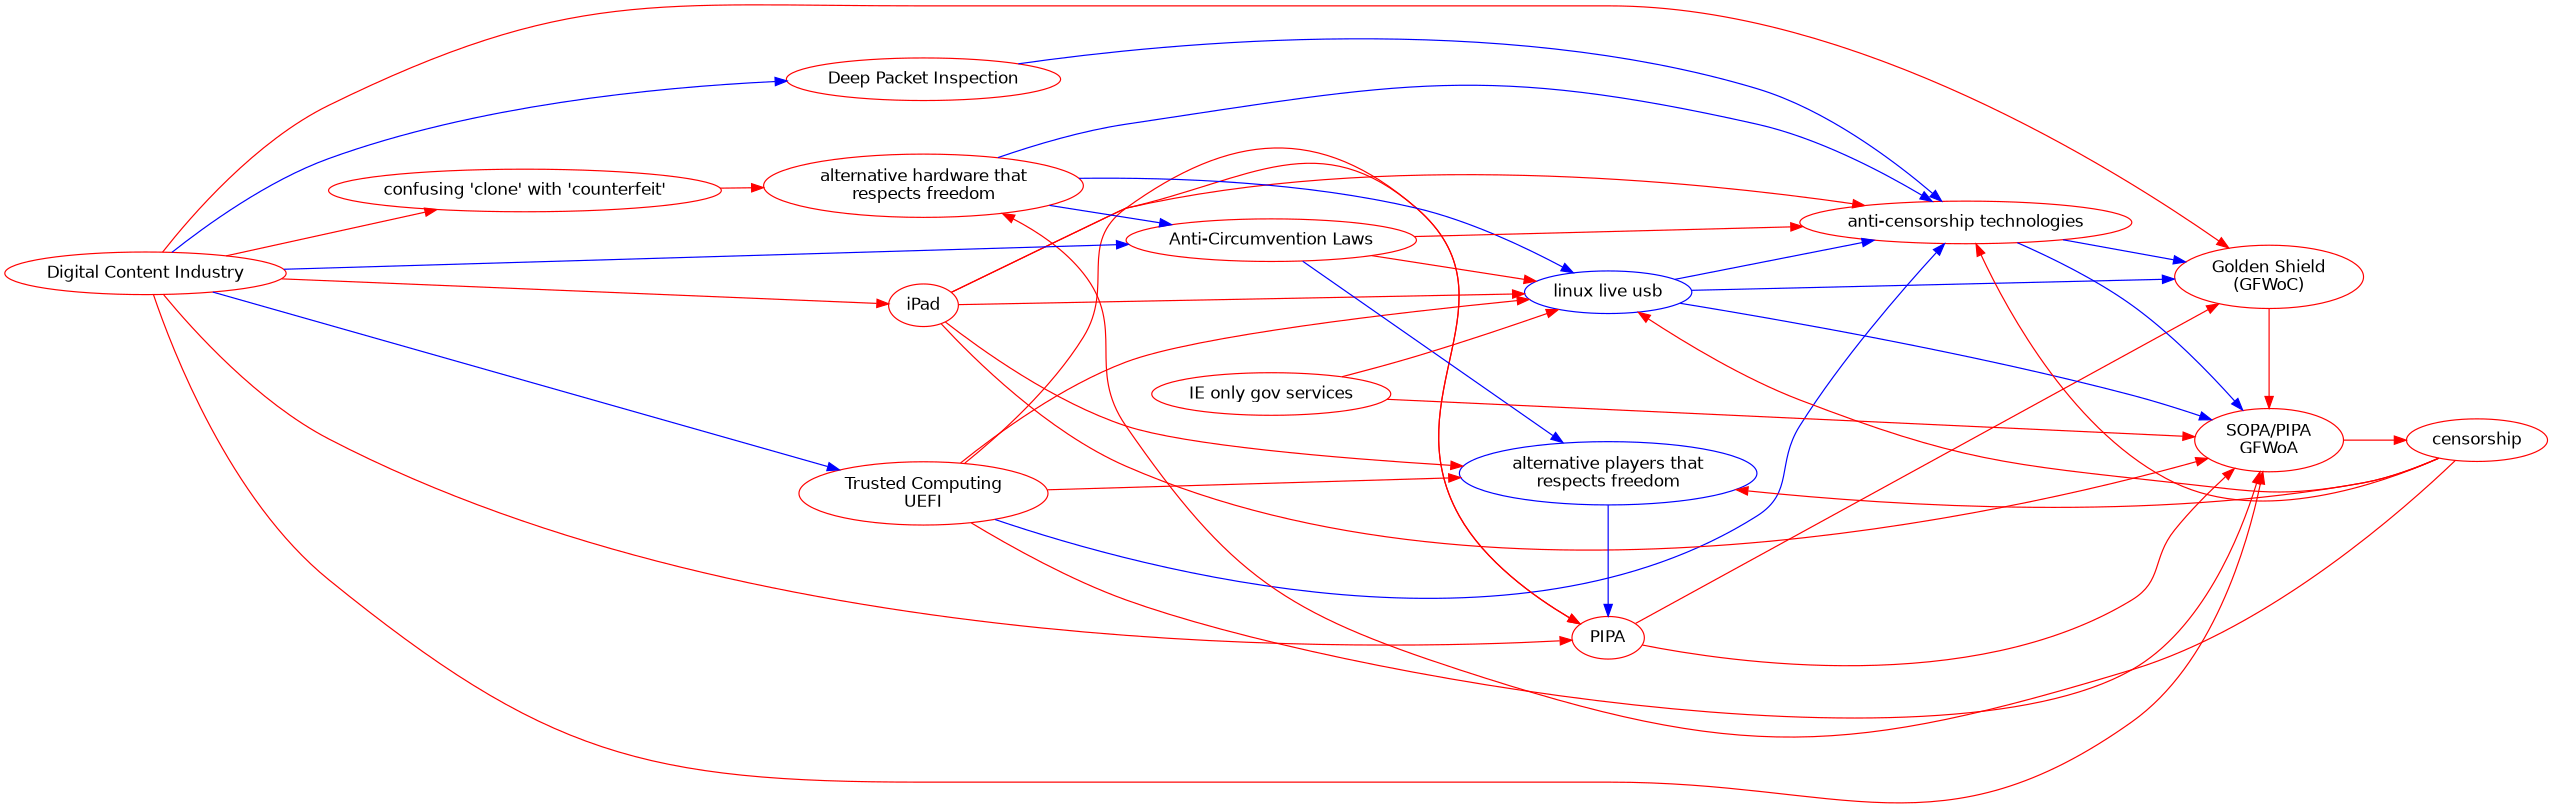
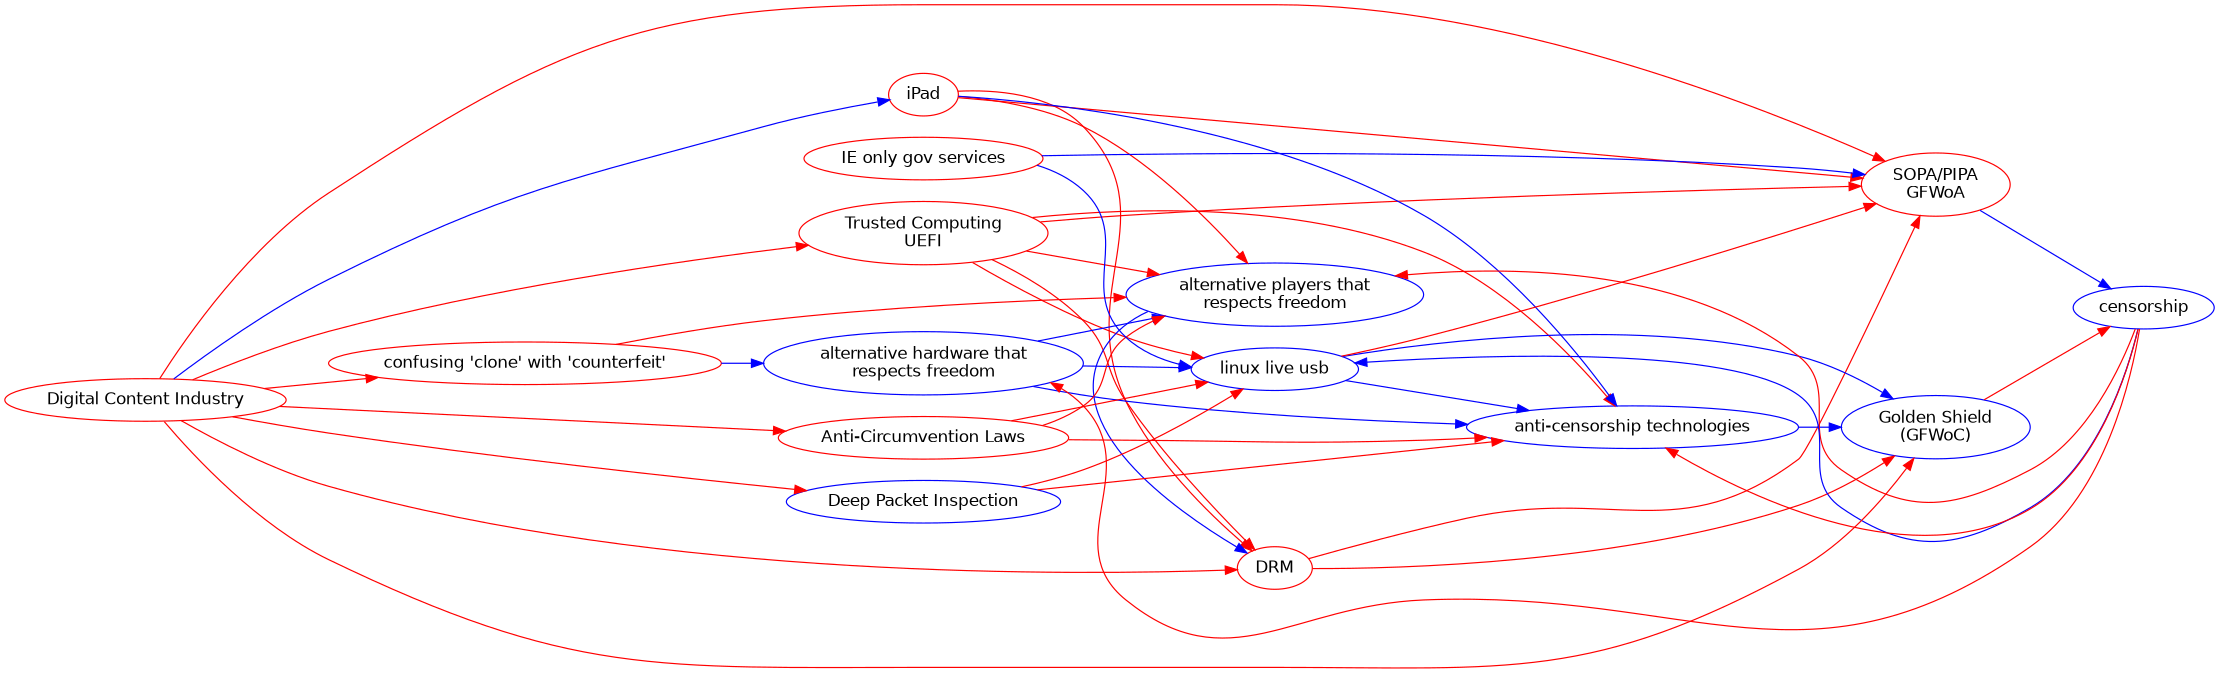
  digraph {
    fontname="DejaVu Sans"
    rankdir=LR
    node [color=red fontname="DejaVu Sans"]
    edge [color=red fontname="DejaVu Sans"]
    n1 [label="Trusted Computing\nUEFI"]
    n2 [label=iPad]
-   n3 [label="alternative hardware that\nrespects freedom"]
-   n4 [label=PIPA]
+   n3 [color=blue label="alternative hardware that\nrespects freedom"]
+   n4 [label=DRM]
    n5 [color=blue label="alternative players that\nrespects freedom"]
-   n6 [label="Golden Shield\n(GFWoC)"]
+   n6 [color=blue label="Golden Shield\n(GFWoC)"]
    n7 [label="SOPA/PIPA\nGFWoA"]
    n8 [color=blue label="linux live usb"]
-   n9 [label="anti-censorship technologies"]
-   n10 [label=censorship]
+   n9 [color=blue label="anti-censorship technologies"]
+   n10 [color=blue label=censorship]
    n11 [label="Digital Content Industry"]
    n12 [label="Anti-Circumvention Laws"]
-   n13 [label="Deep Packet Inspection"]
+   n13 [color=blue label="Deep Packet Inspection"]
    n14 [label="confusing 'clone' with 'counterfeit'"]
    n15 [label="IE only gov services"]
    subgraph sub_1 {
      rank=same
      n1
      n2
      n3
    }
    subgraph sub_2 {
      rank=same
      n4
      n5
    }
    subgraph sub_3 {
      rank=same
      n6
      n7
    }
    n1 -> n4 [constraint=false]
    n1 -> n5
    n1 -> n7
    n1 -> n8
-   n1 -> n9 [color=blue]
+   n1 -> n9
    n2 -> n4 [constraint=false]
    n2 -> n5
    n2 -> n7
-   n2 -> n8
-   n2 -> n9
-   n3 -> n12 [color=blue]
+   n13 -> n8
+   n2 -> n9 [color=blue]
+   n3 -> n5 [color=blue]
    n3 -> n8 [color=blue]
    n3 -> n9 [color=blue]
    n4 -> n6
    n4 -> n7
    n5 -> n4 [color=blue]
-   n6 -> n7
-   n7 -> n10
+   n6 -> n10
+   n7 -> n10 [color=blue]
    n8 -> n6 [color=blue]
-   n8 -> n7 [color=blue]
+   n8 -> n7
    n8 -> n9 [color=blue]
    n9 -> n6 [color=blue]
-   n9 -> n7 [color=blue]
    n10 -> n3 [constraint=false]
    n10 -> n5 [constraint=false]
-   n10 -> n8 [constraint=false]
+   n10 -> n8 [color=blue constraint=false]
    n10 -> n9 [constraint=false]
-   n11 -> n1 [color=blue]
-   n11 -> n2
+   n11 -> n1
+   n11 -> n2 [color=blue]
    n11 -> n4
    n11 -> n6
    n11 -> n7
-   n11 -> n12 [color=blue]
-   n11 -> n13 [color=blue]
+   n11 -> n12
+   n11 -> n13
    n11 -> n14
-   n12 -> n5 [color=blue]
+   n12 -> n5
    n12 -> n8
    n12 -> n9
-   n13 -> n9 [color=blue]
-   n14 -> n3
-   n15 -> n7
-   n15 -> n8
+   n13 -> n9
+   n14 -> n3 [color=blue]
+   n14 -> n5
+   n15 -> n7 [color=blue]
+   n15 -> n8 [color=blue]
  }
